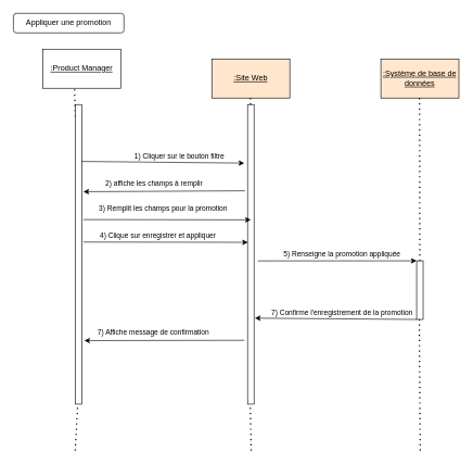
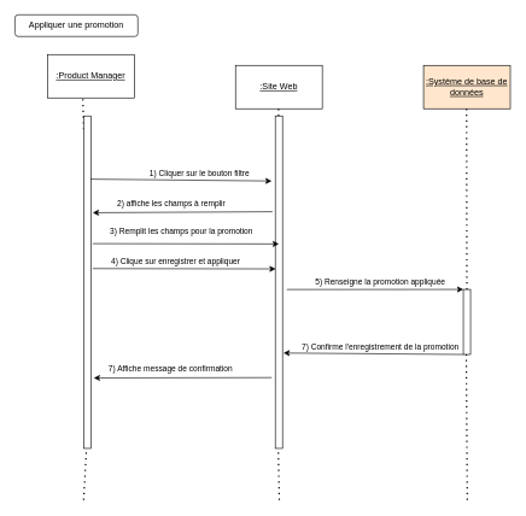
  <mxCell id="0" />
  <mxCell id="1" parent="0" />
  <mxCell id="2" value="&lt;u&gt;:Product Manager&lt;/u&gt;" style="rounded=0;whiteSpace=wrap;html=1;" vertex="1" parent="1"><mxGeometry x="65" y="75" width="120" height="60" as="geometry" /></mxCell>
- <mxCell id="3" value="&lt;u&gt;:Site Web&lt;/u&gt;" style="rounded=0;whiteSpace=wrap;html=1;fillColor=#ffe6cc;" vertex="1" parent="1"><mxGeometry x="325" y="90" width="120" height="60" as="geometry" /></mxCell>
+ <mxCell id="3" value="&lt;u&gt;:Site Web&lt;/u&gt;" style="rounded=0;whiteSpace=wrap;html=1;" vertex="1" parent="1"><mxGeometry x="325" y="90" width="120" height="60" as="geometry" /></mxCell>
  <mxCell id="4" value="&lt;u&gt;:Système de base de données&lt;/u&gt;" style="rounded=0;whiteSpace=wrap;html=1;fillColor=#ffe6cc;" vertex="1" parent="1"><mxGeometry x="585" y="90" width="120" height="60" as="geometry" /></mxCell>
  <mxCell id="5" value="Appliquer une promotion" style="rounded=1;whiteSpace=wrap;html=1;" vertex="1" parent="1"><mxGeometry x="20" y="20" width="170" height="30" as="geometry" /></mxCell>
  <mxCell id="6" value="" style="endArrow=none;dashed=1;html=1;dashPattern=1 3;strokeWidth=2;rounded=0;entryX=0.408;entryY=0.993;entryDx=0;entryDy=0;entryPerimeter=0;" edge="1" parent="1" source="10" target="2"><mxGeometry width="50" height="50" relative="1" as="geometry"><mxPoint x="115" y="691.429" as="sourcePoint" /><mxPoint x="435" y="280" as="targetPoint" /></mxGeometry></mxCell>
  <mxCell id="7" value="" style="endArrow=none;dashed=1;html=1;dashPattern=1 3;strokeWidth=2;rounded=0;entryX=0.408;entryY=0.993;entryDx=0;entryDy=0;entryPerimeter=0;" edge="1" parent="1" source="13"><mxGeometry width="50" height="50" relative="1" as="geometry"><mxPoint x="385.5" y="691.429" as="sourcePoint" /><mxPoint x="384.5" y="150" as="targetPoint" /></mxGeometry></mxCell>
  <mxCell id="8" value="" style="endArrow=none;dashed=1;html=1;dashPattern=1 3;strokeWidth=2;rounded=0;entryX=0.408;entryY=0.993;entryDx=0;entryDy=0;entryPerimeter=0;" edge="1" parent="1" source="20"><mxGeometry width="50" height="50" relative="1" as="geometry"><mxPoint x="645.5" y="691.429" as="sourcePoint" /><mxPoint x="644.5" y="150" as="targetPoint" /></mxGeometry></mxCell>
  <mxCell id="9" value="" style="endArrow=none;dashed=1;html=1;dashPattern=1 3;strokeWidth=2;rounded=0;entryX=0.408;entryY=0.993;entryDx=0;entryDy=0;entryPerimeter=0;" edge="1" parent="1" target="10"><mxGeometry width="50" height="50" relative="1" as="geometry"><mxPoint x="115" y="691.429" as="sourcePoint" /><mxPoint x="114" y="150" as="targetPoint" /></mxGeometry></mxCell>
  <mxCell id="10" value="" style="rounded=0;whiteSpace=wrap;html=1;" vertex="1" parent="1"><mxGeometry x="115" y="160" width="10" height="460" as="geometry" /></mxCell>
  <mxCell id="11" value="1) Cliquer sur le bouton filtre" style="endArrow=classic;html=1;rounded=0;exitX=0.971;exitY=0.19;exitDx=0;exitDy=0;exitPerimeter=0;" edge="1" parent="1" source="10"><mxGeometry x="0.2" y="9" width="50" height="50" relative="1" as="geometry"><mxPoint x="385" y="310" as="sourcePoint" /><mxPoint x="375" y="250" as="targetPoint" /><mxPoint as="offset" /></mxGeometry></mxCell>
  <mxCell id="12" value="" style="endArrow=none;dashed=1;html=1;dashPattern=1 3;strokeWidth=2;rounded=0;entryX=0.408;entryY=0.993;entryDx=0;entryDy=0;entryPerimeter=0;" edge="1" parent="1" target="13"><mxGeometry width="50" height="50" relative="1" as="geometry"><mxPoint x="385.5" y="691.429" as="sourcePoint" /><mxPoint x="384.5" y="150" as="targetPoint" /></mxGeometry></mxCell>
  <mxCell id="13" value="" style="rounded=0;whiteSpace=wrap;html=1;" vertex="1" parent="1"><mxGeometry x="380" y="160" width="10" height="460" as="geometry" /></mxCell>
  <mxCell id="14" value="" style="endArrow=classic;html=1;rounded=0;exitX=-0.386;exitY=0.288;exitDx=0;exitDy=0;exitPerimeter=0;entryX=1.257;entryY=0.291;entryDx=0;entryDy=0;entryPerimeter=0;" edge="1" parent="1" source="13" target="10"><mxGeometry width="50" height="50" relative="1" as="geometry"><mxPoint x="385" y="190" as="sourcePoint" /><mxPoint x="435" y="140" as="targetPoint" /></mxGeometry></mxCell>
  <mxCell id="15" value="2) affiche les champs à remplir" style="edgeLabel;html=1;align=center;verticalAlign=middle;resizable=0;points=[];" vertex="1" connectable="0" parent="14"><mxGeometry x="0.155" y="2" relative="1" as="geometry"><mxPoint x="3" y="-15" as="offset" /></mxGeometry></mxCell>
  <mxCell id="16" value="3) Remplit les champs pour la promotion" style="endArrow=classic;html=1;rounded=0;exitX=1.257;exitY=0.384;exitDx=0;exitDy=0;exitPerimeter=0;entryX=0.5;entryY=0.385;entryDx=0;entryDy=0;entryPerimeter=0;" edge="1" parent="1" source="10" target="13"><mxGeometry x="-0.051" y="17" width="50" height="50" relative="1" as="geometry"><mxPoint x="385" y="380" as="sourcePoint" /><mxPoint x="375" y="337" as="targetPoint" /><mxPoint as="offset" /></mxGeometry></mxCell>
  <mxCell id="17" value="" style="endArrow=classic;html=1;rounded=0;exitX=1.257;exitY=0.459;exitDx=0;exitDy=0;exitPerimeter=0;entryX=0.054;entryY=0.46;entryDx=0;entryDy=0;entryPerimeter=0;" edge="1" parent="1" source="10" target="13"><mxGeometry width="50" height="50" relative="1" as="geometry"><mxPoint x="385" y="380" as="sourcePoint" /><mxPoint x="435" y="330" as="targetPoint" /></mxGeometry></mxCell>
  <mxCell id="18" value="4) Clique sur enregistrer et appliquer" style="edgeLabel;html=1;align=center;verticalAlign=middle;resizable=0;points=[];" vertex="1" connectable="0" parent="17"><mxGeometry x="-0.101" y="3" relative="1" as="geometry"><mxPoint y="-8" as="offset" /></mxGeometry></mxCell>
  <mxCell id="19" value="" style="endArrow=none;dashed=1;html=1;dashPattern=1 3;strokeWidth=2;rounded=0;entryX=0.408;entryY=0.993;entryDx=0;entryDy=0;entryPerimeter=0;" edge="1" parent="1" target="20"><mxGeometry width="50" height="50" relative="1" as="geometry"><mxPoint x="645.5" y="691.429" as="sourcePoint" /><mxPoint x="644.5" y="150" as="targetPoint" /></mxGeometry></mxCell>
  <mxCell id="20" value="" style="rounded=0;whiteSpace=wrap;html=1;" vertex="1" parent="1"><mxGeometry x="640" y="400" width="10" height="90" as="geometry" /></mxCell>
  <mxCell id="21" value="5) Renseigne la promotion appliquée" style="endArrow=classic;html=1;rounded=0;entryX=0;entryY=0;entryDx=0;entryDy=0;exitX=1.592;exitY=0.522;exitDx=0;exitDy=0;exitPerimeter=0;" edge="1" parent="1" source="13" target="20"><mxGeometry x="0.058" y="10" width="50" height="50" relative="1" as="geometry"><mxPoint x="395" y="400" as="sourcePoint" /><mxPoint x="465" y="350" as="targetPoint" /><mxPoint as="offset" /></mxGeometry></mxCell>
  <mxCell id="22" value="7) Confirme l'enregistrement de la promotion" style="endArrow=classic;html=1;rounded=0;entryX=1.131;entryY=0.713;entryDx=0;entryDy=0;entryPerimeter=0;exitX=0;exitY=1;exitDx=0;exitDy=0;" edge="1" parent="1" source="20" target="13"><mxGeometry x="-0.075" y="-9" width="50" height="50" relative="1" as="geometry"><mxPoint x="415" y="400" as="sourcePoint" /><mxPoint x="465" y="350" as="targetPoint" /><mxPoint as="offset" /></mxGeometry></mxCell>
  <mxCell id="23" value="7) Affiche message de confirmation" style="endArrow=classic;html=1;rounded=0;entryX=1.4;entryY=0.788;entryDx=0;entryDy=0;entryPerimeter=0;" edge="1" parent="1" target="10"><mxGeometry x="0.138" y="-12" width="50" height="50" relative="1" as="geometry"><mxPoint x="375" y="522" as="sourcePoint" /><mxPoint x="401" y="498" as="targetPoint" /><mxPoint as="offset" /></mxGeometry></mxCell>
